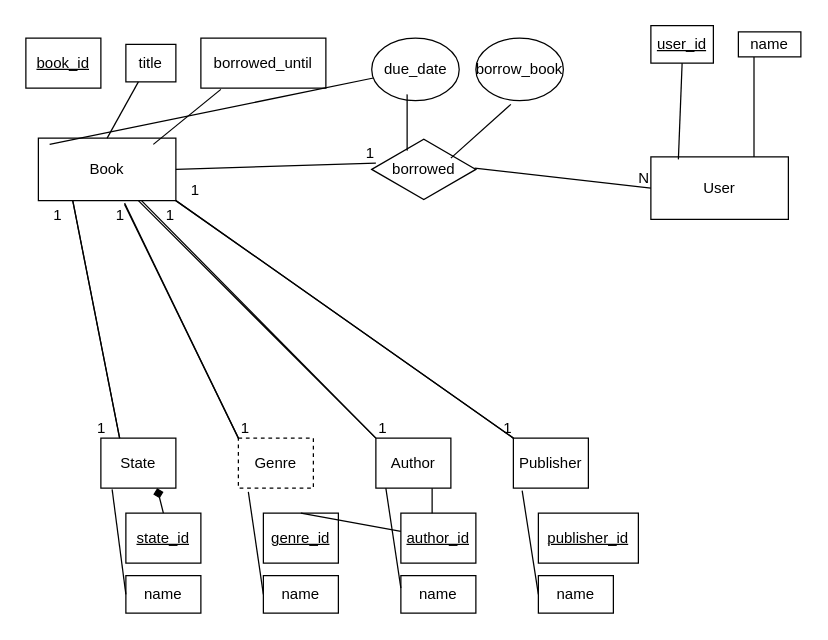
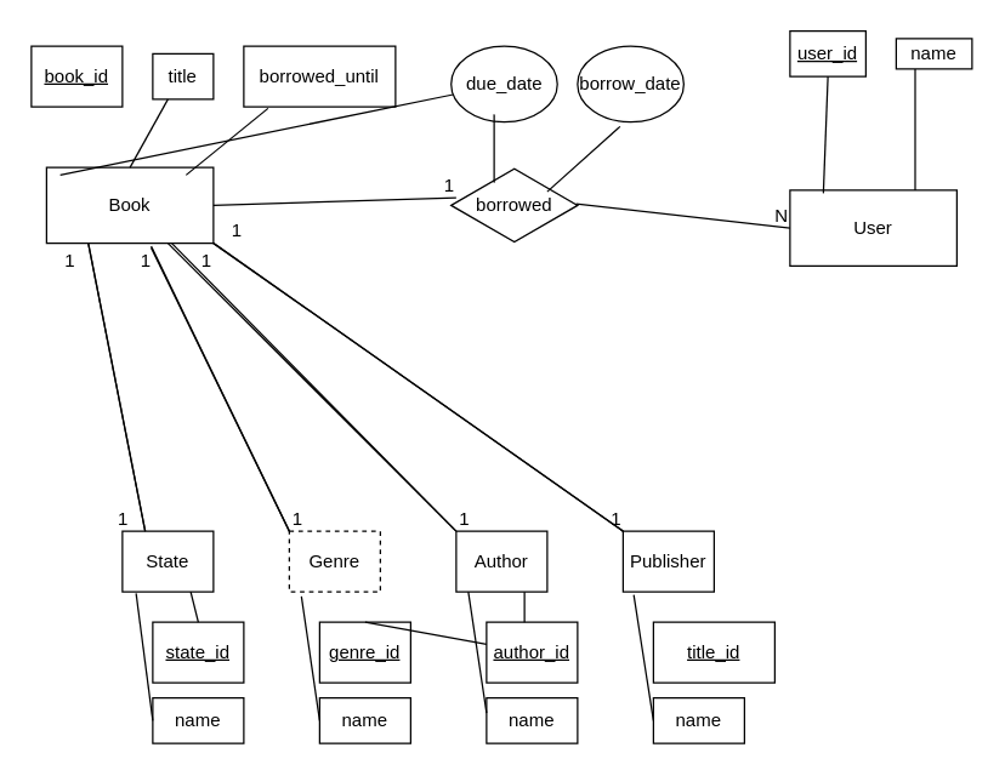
  <mxCell id="0" />
  <mxCell id="1" parent="0" />
  <mxCell id="2" value="&lt;div&gt;Book&lt;/div&gt;" style="html=1;whiteSpace=wrap;" parent="1" vertex="1"><mxGeometry x="30" y="110" width="110" height="50" as="geometry" /></mxCell>
  <mxCell id="3" value="&lt;u&gt;book_id&lt;/u&gt;" style="rounded=0;whiteSpace=wrap;html=1;" parent="1" vertex="1"><mxGeometry x="20" y="30" width="60" height="40" as="geometry" /></mxCell>
  <mxCell id="4" value="title" style="rounded=0;whiteSpace=wrap;html=1;" parent="1" vertex="1"><mxGeometry x="100" y="35" width="40" height="30" as="geometry" /></mxCell>
  <mxCell id="5" value="User" style="html=1;whiteSpace=wrap;" parent="1" vertex="1"><mxGeometry x="520" y="125" width="110" height="50" as="geometry" /></mxCell>
  <mxCell id="6" value="&lt;u&gt;user_id&lt;/u&gt;" style="rounded=0;whiteSpace=wrap;html=1;" parent="1" vertex="1"><mxGeometry x="520" y="20" width="50" height="30" as="geometry" /></mxCell>
  <mxCell id="7" value="name" style="rounded=0;whiteSpace=wrap;html=1;" parent="1" vertex="1"><mxGeometry x="590" y="25" width="50" height="20" as="geometry" /></mxCell>
  <mxCell id="8" value="borrowed_until" style="rounded=0;whiteSpace=wrap;html=1;" parent="1" vertex="1"><mxGeometry x="160" y="30" width="100" height="40" as="geometry" /></mxCell>
  <mxCell id="9" value="&lt;div&gt;State&lt;/div&gt;" style="html=1;whiteSpace=wrap;" parent="1" vertex="1"><mxGeometry x="80" y="350" width="60" height="40" as="geometry" /></mxCell>
  <mxCell id="10" value="&lt;u&gt;state_id&lt;/u&gt;" style="rounded=0;whiteSpace=wrap;html=1;" parent="1" vertex="1"><mxGeometry x="100" y="410" width="60" height="40" as="geometry" /></mxCell>
  <mxCell id="11" value="name" style="rounded=0;whiteSpace=wrap;html=1;" parent="1" vertex="1"><mxGeometry x="100" y="460" width="60" height="30" as="geometry" /></mxCell>
  <mxCell id="12" value="Genre" style="html=1;whiteSpace=wrap;dashed=1;" parent="1" vertex="1"><mxGeometry x="190" y="350" width="60" height="40" as="geometry" /></mxCell>
  <mxCell id="13" value="&lt;u&gt;genre_id&lt;/u&gt;" style="rounded=0;whiteSpace=wrap;html=1;" parent="1" vertex="1"><mxGeometry x="210" y="410" width="60" height="40" as="geometry" /></mxCell>
  <mxCell id="14" value="name" style="rounded=0;whiteSpace=wrap;html=1;" parent="1" vertex="1"><mxGeometry x="210" y="460" width="60" height="30" as="geometry" /></mxCell>
  <mxCell id="15" value="Author" style="html=1;whiteSpace=wrap;" parent="1" vertex="1"><mxGeometry x="300" y="350" width="60" height="40" as="geometry" /></mxCell>
  <mxCell id="16" value="&lt;u&gt;author_id&lt;/u&gt;" style="rounded=0;whiteSpace=wrap;html=1;" parent="1" vertex="1"><mxGeometry x="320" y="410" width="60" height="40" as="geometry" /></mxCell>
  <mxCell id="17" value="name" style="rounded=0;whiteSpace=wrap;html=1;" parent="1" vertex="1"><mxGeometry x="320" y="460" width="60" height="30" as="geometry" /></mxCell>
  <mxCell id="18" value="Publisher" style="html=1;whiteSpace=wrap;" parent="1" vertex="1"><mxGeometry x="410" y="350" width="60" height="40" as="geometry" /></mxCell>
- <mxCell id="19" value="&lt;u&gt;publisher_id&lt;/u&gt;" style="rounded=0;whiteSpace=wrap;html=1;" parent="1" vertex="1"><mxGeometry x="430" y="410" width="80" height="40" as="geometry" /></mxCell>
+ <mxCell id="19" value="&lt;u&gt;title_id&lt;/u&gt;" style="rounded=0;whiteSpace=wrap;html=1;" parent="1" vertex="1"><mxGeometry x="430" y="410" width="80" height="40" as="geometry" /></mxCell>
  <mxCell id="20" value="name" style="rounded=0;whiteSpace=wrap;html=1;" parent="1" vertex="1"><mxGeometry x="430" y="460" width="60" height="30" as="geometry" /></mxCell>
- <mxCell id="21" value="" style="endArrow=diamond;html=1;rounded=0;entryX=0.75;entryY=1;entryDx=0;entryDy=0;exitX=0.5;exitY=0;exitDx=0;exitDy=0;" parent="1" source="10" target="9" edge="1"><mxGeometry width="50" height="50" relative="1" as="geometry"><mxPoint x="370" y="730" as="sourcePoint" /><mxPoint x="420" y="680" as="targetPoint" /></mxGeometry></mxCell>
+ <mxCell id="21" value="" style="endArrow=none;html=1;rounded=0;entryX=0.75;entryY=1;entryDx=0;entryDy=0;exitX=0.5;exitY=0;exitDx=0;exitDy=0;" parent="1" source="10" target="9" edge="1"><mxGeometry width="50" height="50" relative="1" as="geometry"><mxPoint x="370" y="730" as="sourcePoint" /><mxPoint x="420" y="680" as="targetPoint" /></mxGeometry></mxCell>
  <mxCell id="22" value="" style="endArrow=none;html=1;rounded=0;entryX=0.15;entryY=1.025;entryDx=0;entryDy=0;exitX=0;exitY=0.5;exitDx=0;exitDy=0;entryPerimeter=0;" parent="1" source="11" target="9" edge="1"><mxGeometry width="50" height="50" relative="1" as="geometry"><mxPoint x="370" y="730" as="sourcePoint" /><mxPoint x="420" y="680" as="targetPoint" /></mxGeometry></mxCell>
  <mxCell id="23" value="" style="endArrow=none;html=1;rounded=0;entryX=0.133;entryY=1.075;entryDx=0;entryDy=0;entryPerimeter=0;exitX=0;exitY=0.5;exitDx=0;exitDy=0;" parent="1" source="14" target="12" edge="1"><mxGeometry width="50" height="50" relative="1" as="geometry"><mxPoint x="370" y="730" as="sourcePoint" /><mxPoint x="420" y="680" as="targetPoint" /></mxGeometry></mxCell>
  <mxCell id="24" value="" style="endArrow=none;html=1;rounded=0;exitX=0.5;exitY=0;exitDx=0;exitDy=0;" parent="1" source="13" target="16" edge="1"><mxGeometry width="50" height="50" relative="1" as="geometry"><mxPoint x="370" y="730" as="sourcePoint" /><mxPoint x="420" y="680" as="targetPoint" /></mxGeometry></mxCell>
  <mxCell id="25" value="" style="endArrow=none;html=1;rounded=0;entryX=0.75;entryY=1;entryDx=0;entryDy=0;" parent="1" target="15" edge="1"><mxGeometry width="50" height="50" relative="1" as="geometry"><mxPoint x="345" y="410" as="sourcePoint" /><mxPoint x="420" y="680" as="targetPoint" /></mxGeometry></mxCell>
  <mxCell id="26" value="" style="endArrow=none;html=1;rounded=0;entryX=0.133;entryY=1;entryDx=0;entryDy=0;entryPerimeter=0;" parent="1" target="15" edge="1"><mxGeometry width="50" height="50" relative="1" as="geometry"><mxPoint x="320" y="470" as="sourcePoint" /><mxPoint x="420" y="680" as="targetPoint" /></mxGeometry></mxCell>
  <mxCell id="27" value="" style="endArrow=none;html=1;rounded=0;entryX=0.117;entryY=1.05;entryDx=0;entryDy=0;entryPerimeter=0;exitX=0;exitY=0.5;exitDx=0;exitDy=0;" parent="1" source="20" target="18" edge="1"><mxGeometry width="50" height="50" relative="1" as="geometry"><mxPoint x="370" y="730" as="sourcePoint" /><mxPoint x="420" y="680" as="targetPoint" /></mxGeometry></mxCell>
  <mxCell id="28" value="" style="endArrow=none;html=1;rounded=0;exitX=0.082;exitY=0.1;exitDx=0;exitDy=0;exitPerimeter=0;" parent="1" source="2" target="35" edge="1"><mxGeometry width="50" height="50" relative="1" as="geometry"><mxPoint x="370" y="620" as="sourcePoint" /><mxPoint x="420" y="570" as="targetPoint" /></mxGeometry></mxCell>
  <mxCell id="29" value="" style="endArrow=none;html=1;rounded=0;entryX=0.25;entryY=1;entryDx=0;entryDy=0;exitX=0.5;exitY=0;exitDx=0;exitDy=0;" parent="1" source="2" target="4" edge="1"><mxGeometry width="50" height="50" relative="1" as="geometry"><mxPoint x="370" y="620" as="sourcePoint" /><mxPoint x="420" y="570" as="targetPoint" /></mxGeometry></mxCell>
  <mxCell id="30" value="" style="endArrow=none;html=1;rounded=0;entryX=0.16;entryY=1.025;entryDx=0;entryDy=0;entryPerimeter=0;exitX=0.836;exitY=0.1;exitDx=0;exitDy=0;exitPerimeter=0;" parent="1" source="2" target="8" edge="1"><mxGeometry width="50" height="50" relative="1" as="geometry"><mxPoint x="370" y="620" as="sourcePoint" /><mxPoint x="420" y="570" as="targetPoint" /></mxGeometry></mxCell>
  <mxCell id="31" value="borrowed" style="html=1;whiteSpace=wrap;aspect=fixed;shape=isoRectangle;" parent="1" vertex="1"><mxGeometry x="296.67" y="110" width="83.33" height="50" as="geometry" /></mxCell>
  <mxCell id="32" value="" style="endArrow=none;html=1;rounded=0;entryX=0.5;entryY=1;entryDx=0;entryDy=0;exitX=0.2;exitY=0.04;exitDx=0;exitDy=0;exitPerimeter=0;" parent="1" source="5" target="6" edge="1"><mxGeometry width="50" height="50" relative="1" as="geometry"><mxPoint x="370" y="620" as="sourcePoint" /><mxPoint x="420" y="570" as="targetPoint" /></mxGeometry></mxCell>
  <mxCell id="33" value="" style="endArrow=none;html=1;rounded=0;entryX=0.25;entryY=1;entryDx=0;entryDy=0;exitX=0.75;exitY=0;exitDx=0;exitDy=0;" parent="1" source="5" target="7" edge="1"><mxGeometry width="50" height="50" relative="1" as="geometry"><mxPoint x="370" y="620" as="sourcePoint" /><mxPoint x="420" y="570" as="targetPoint" /></mxGeometry></mxCell>
- <mxCell id="34" value="&lt;div&gt;borrow_book&lt;/div&gt;" style="ellipse;whiteSpace=wrap;html=1;" parent="1" vertex="1"><mxGeometry x="380" y="30" width="70" height="50" as="geometry" /></mxCell>
+ <mxCell id="34" value="&lt;div&gt;borrow_date&lt;/div&gt;" style="ellipse;whiteSpace=wrap;html=1;" parent="1" vertex="1"><mxGeometry x="380" y="30" width="70" height="50" as="geometry" /></mxCell>
  <mxCell id="35" value="due_date" style="ellipse;whiteSpace=wrap;html=1;" parent="1" vertex="1"><mxGeometry x="296.67" y="30" width="70" height="50" as="geometry" /></mxCell>
  <mxCell id="36" value="" style="endArrow=none;html=1;rounded=0;entryX=0.405;entryY=0.9;entryDx=0;entryDy=0;entryPerimeter=0;" parent="1" target="35" edge="1"><mxGeometry width="50" height="50" relative="1" as="geometry"><mxPoint x="325" y="120" as="sourcePoint" /><mxPoint x="420" y="560" as="targetPoint" /></mxGeometry></mxCell>
  <mxCell id="37" value="" style="endArrow=none;html=1;rounded=0;entryX=0.4;entryY=1.06;entryDx=0;entryDy=0;entryPerimeter=0;exitX=0.76;exitY=0.32;exitDx=0;exitDy=0;exitPerimeter=0;" parent="1" source="31" target="34" edge="1"><mxGeometry width="50" height="50" relative="1" as="geometry"><mxPoint x="370" y="610" as="sourcePoint" /><mxPoint x="420" y="560" as="targetPoint" /></mxGeometry></mxCell>
  <mxCell id="38" value="" style="endArrow=none;html=1;rounded=0;entryX=0;entryY=0.5;entryDx=0;entryDy=0;exitX=0.988;exitY=0.48;exitDx=0;exitDy=0;exitPerimeter=0;" parent="1" source="31" target="5" edge="1"><mxGeometry relative="1" as="geometry"><mxPoint x="320" y="590" as="sourcePoint" /><mxPoint x="480" y="590" as="targetPoint" /></mxGeometry></mxCell>
  <mxCell id="39" value="N" style="resizable=0;html=1;whiteSpace=wrap;align=right;verticalAlign=bottom;" parent="38" connectable="0" vertex="1"><mxGeometry x="1" relative="1" as="geometry" /></mxCell>
  <mxCell id="40" value="" style="endArrow=none;html=1;rounded=0;entryX=0.04;entryY=0.4;entryDx=0;entryDy=0;entryPerimeter=0;exitX=1;exitY=0.5;exitDx=0;exitDy=0;" parent="1" source="2" target="31" edge="1"><mxGeometry relative="1" as="geometry"><mxPoint x="320" y="590" as="sourcePoint" /><mxPoint x="480" y="590" as="targetPoint" /></mxGeometry></mxCell>
  <mxCell id="41" value="1" style="resizable=0;html=1;whiteSpace=wrap;align=right;verticalAlign=bottom;" parent="40" connectable="0" vertex="1"><mxGeometry x="1" relative="1" as="geometry" /></mxCell>
  <mxCell id="42" value="" style="endArrow=none;html=1;rounded=0;entryX=0.25;entryY=1;entryDx=0;entryDy=0;exitX=0.25;exitY=0;exitDx=0;exitDy=0;" parent="1" source="9" target="2" edge="1"><mxGeometry relative="1" as="geometry"><mxPoint x="320" y="590" as="sourcePoint" /><mxPoint x="480" y="590" as="targetPoint" /></mxGeometry></mxCell>
  <mxCell id="43" value="1" style="resizable=0;html=1;whiteSpace=wrap;align=right;verticalAlign=bottom;" parent="42" connectable="0" vertex="1"><mxGeometry x="1" relative="1" as="geometry"><mxPoint x="-7" y="20" as="offset" /></mxGeometry></mxCell>
  <mxCell id="44" value="" style="endArrow=none;html=1;rounded=0;exitX=0.25;exitY=1;exitDx=0;exitDy=0;entryX=0.25;entryY=0;entryDx=0;entryDy=0;" parent="1" source="2" target="9" edge="1"><mxGeometry relative="1" as="geometry"><mxPoint x="320" y="590" as="sourcePoint" /><mxPoint x="480" y="590" as="targetPoint" /></mxGeometry></mxCell>
  <mxCell id="45" value="1" style="resizable=0;html=1;whiteSpace=wrap;align=right;verticalAlign=bottom;" parent="44" connectable="0" vertex="1"><mxGeometry x="1" relative="1" as="geometry"><mxPoint x="-10" as="offset" /></mxGeometry></mxCell>
  <mxCell id="46" value="" style="endArrow=none;html=1;rounded=0;entryX=0.627;entryY=1.06;entryDx=0;entryDy=0;entryPerimeter=0;exitX=0;exitY=0;exitDx=0;exitDy=0;" parent="1" source="12" target="2" edge="1"><mxGeometry relative="1" as="geometry"><mxPoint x="320" y="590" as="sourcePoint" /><mxPoint x="480" y="590" as="targetPoint" /></mxGeometry></mxCell>
  <mxCell id="47" value="1" style="resizable=0;html=1;whiteSpace=wrap;align=right;verticalAlign=bottom;" parent="46" connectable="0" vertex="1"><mxGeometry x="1" relative="1" as="geometry"><mxPoint x="1" y="17" as="offset" /></mxGeometry></mxCell>
  <mxCell id="48" value="" style="endArrow=none;html=1;rounded=0;exitX=0.627;exitY=1.04;exitDx=0;exitDy=0;exitPerimeter=0;entryX=0;entryY=0;entryDx=0;entryDy=0;" parent="1" source="2" target="12" edge="1"><mxGeometry relative="1" as="geometry"><mxPoint x="320" y="590" as="sourcePoint" /><mxPoint x="480" y="590" as="targetPoint" /></mxGeometry></mxCell>
  <mxCell id="49" value="1" style="resizable=0;html=1;whiteSpace=wrap;align=right;verticalAlign=bottom;" parent="48" connectable="0" vertex="1"><mxGeometry x="1" relative="1" as="geometry"><mxPoint x="10" as="offset" /></mxGeometry></mxCell>
  <mxCell id="50" value="" style="endArrow=none;html=1;rounded=0;exitX=0.75;exitY=1;exitDx=0;exitDy=0;entryX=0;entryY=0;entryDx=0;entryDy=0;" parent="1" source="2" target="15" edge="1"><mxGeometry relative="1" as="geometry"><mxPoint x="320" y="440" as="sourcePoint" /><mxPoint x="480" y="440" as="targetPoint" /></mxGeometry></mxCell>
  <mxCell id="51" value="1" style="resizable=0;html=1;whiteSpace=wrap;align=right;verticalAlign=bottom;" parent="50" connectable="0" vertex="1"><mxGeometry x="1" relative="1" as="geometry"><mxPoint x="10" as="offset" /></mxGeometry></mxCell>
  <mxCell id="52" value="" style="endArrow=none;html=1;rounded=0;entryX=0;entryY=0;entryDx=0;entryDy=0;exitX=1;exitY=1;exitDx=0;exitDy=0;" parent="1" source="2" target="18" edge="1"><mxGeometry relative="1" as="geometry"><mxPoint x="320" y="440" as="sourcePoint" /><mxPoint x="480" y="440" as="targetPoint" /></mxGeometry></mxCell>
  <mxCell id="53" value="1" style="resizable=0;html=1;whiteSpace=wrap;align=right;verticalAlign=bottom;" parent="52" connectable="0" vertex="1"><mxGeometry x="1" relative="1" as="geometry" /></mxCell>
  <mxCell id="54" value="" style="endArrow=none;html=1;rounded=0;" parent="1" edge="1"><mxGeometry relative="1" as="geometry"><mxPoint x="410" y="350" as="sourcePoint" /><mxPoint x="140" y="160" as="targetPoint" /></mxGeometry></mxCell>
  <mxCell id="55" value="1" style="resizable=0;html=1;whiteSpace=wrap;align=right;verticalAlign=bottom;" parent="54" connectable="0" vertex="1"><mxGeometry x="1" relative="1" as="geometry"><mxPoint x="20" as="offset" /></mxGeometry></mxCell>
  <mxCell id="56" value="" style="endArrow=none;html=1;rounded=0;exitX=0;exitY=0;exitDx=0;exitDy=0;" parent="1" source="15" edge="1"><mxGeometry relative="1" as="geometry"><mxPoint x="320" y="440" as="sourcePoint" /><mxPoint x="110" y="160" as="targetPoint" /><Array as="points"><mxPoint x="290" y="340" /></Array></mxGeometry></mxCell>
  <mxCell id="57" value="1" style="resizable=0;html=1;whiteSpace=wrap;align=right;verticalAlign=bottom;" parent="56" connectable="0" vertex="1"><mxGeometry x="1" relative="1" as="geometry"><mxPoint x="30" y="20" as="offset" /></mxGeometry></mxCell>
